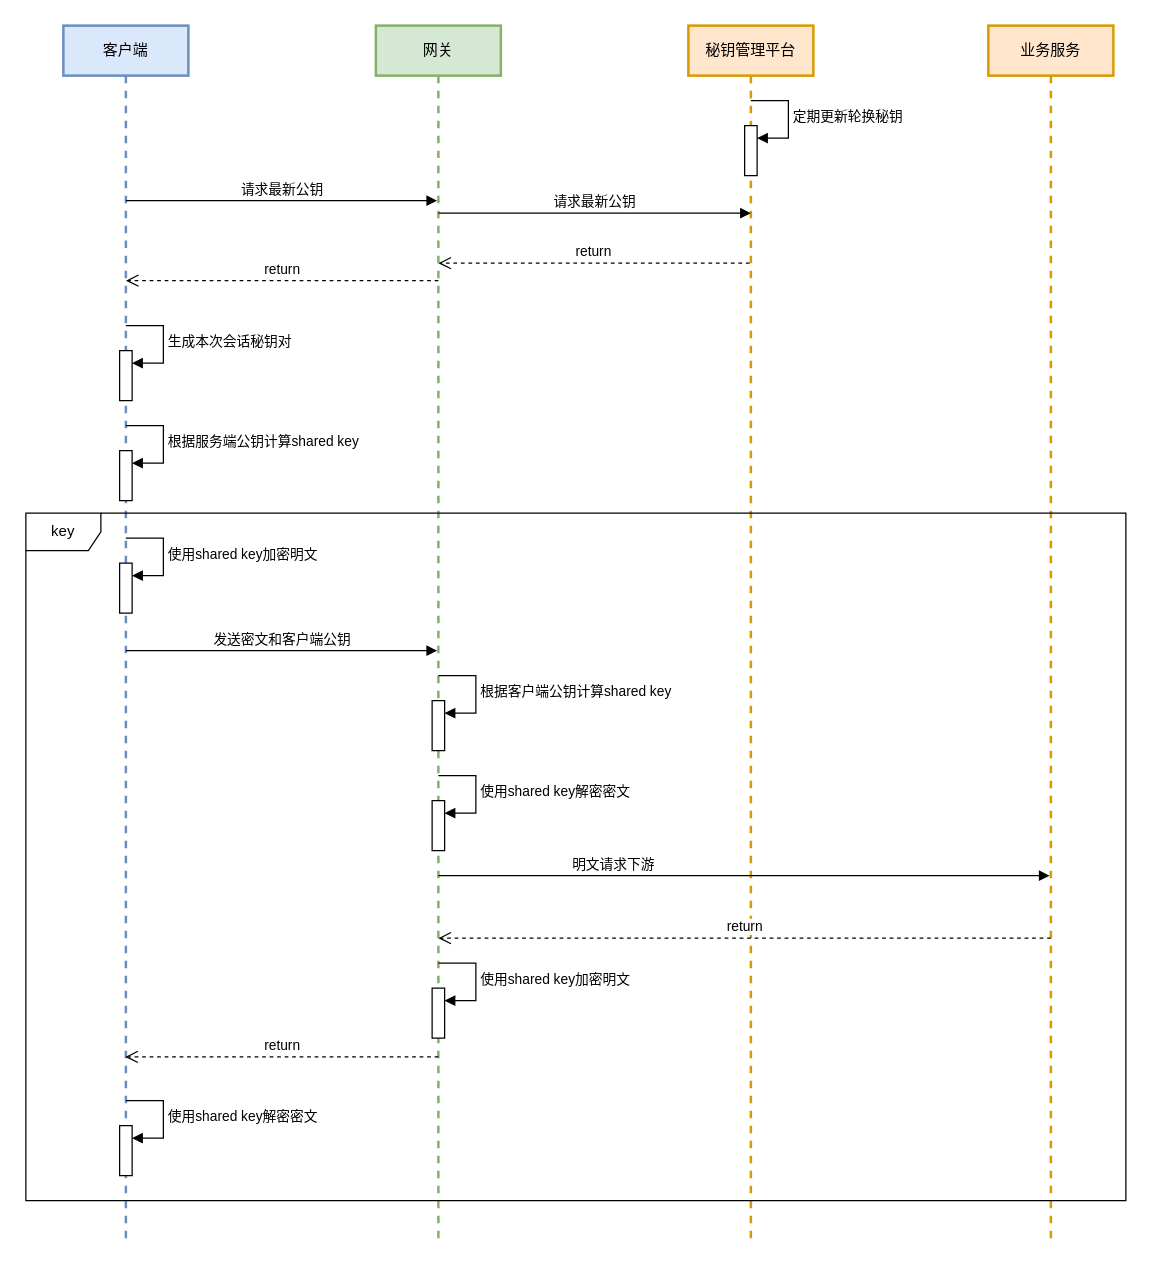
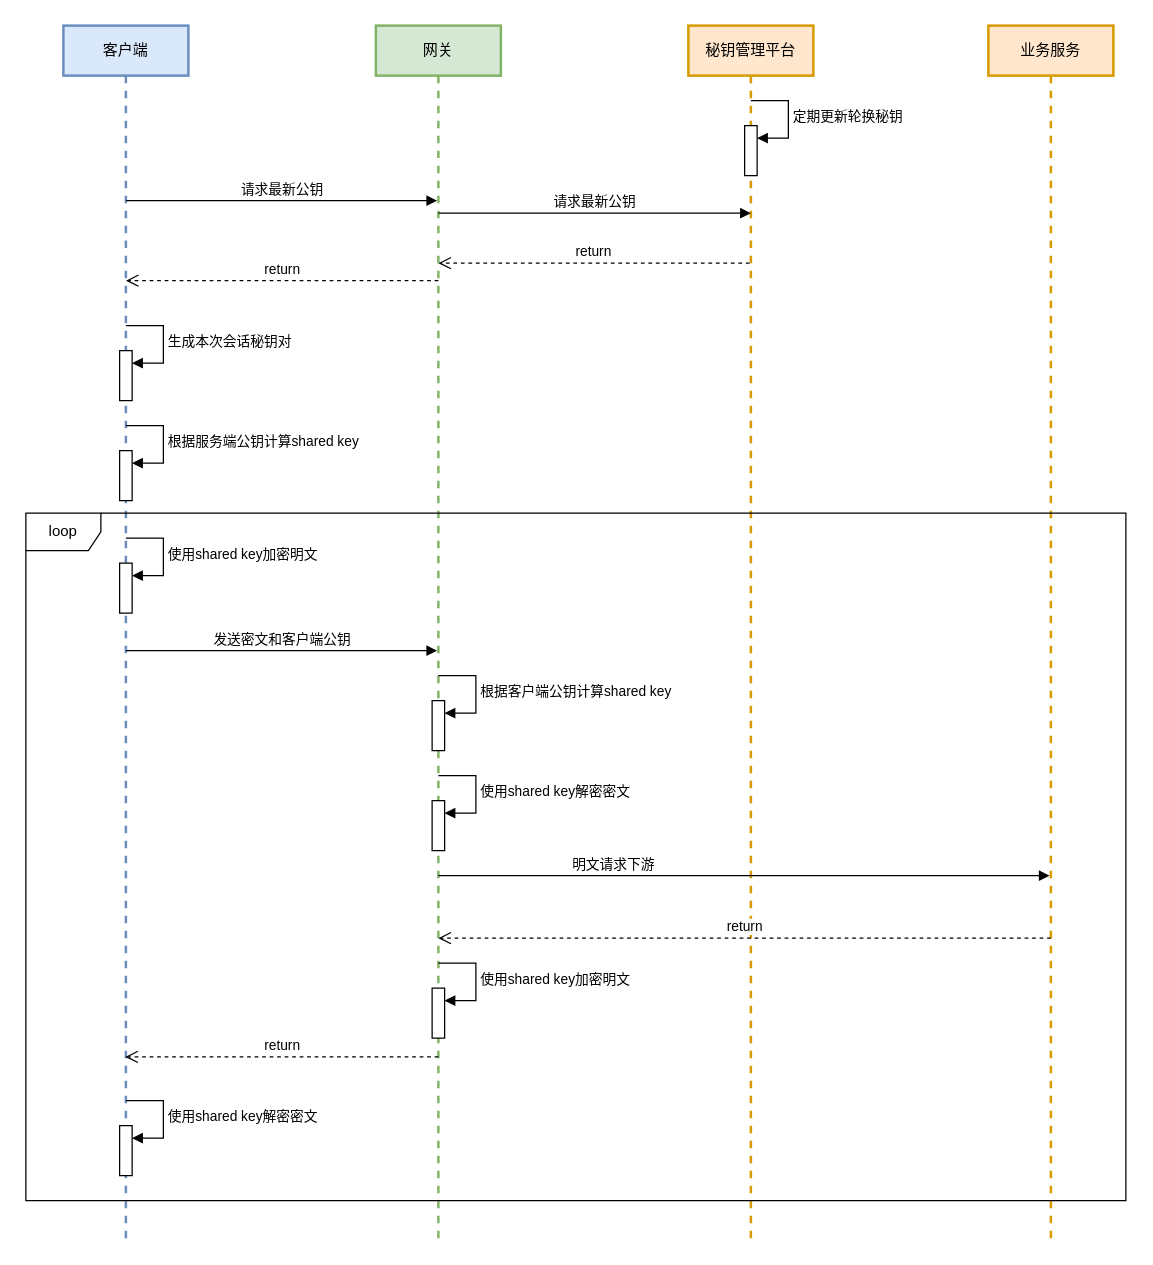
  <mxCell id="0" />
  <mxCell id="1" parent="0" />
  <mxCell id="2" value="客户端" style="shape=umlLifeline;perimeter=lifelinePerimeter;whiteSpace=wrap;html=1;container=1;dropTarget=0;collapsible=0;recursiveResize=0;outlineConnect=0;portConstraint=eastwest;newEdgeStyle={&quot;curved&quot;:0,&quot;rounded&quot;:0};fillColor=#dae8fc;strokeColor=#6c8ebf;strokeWidth=2;" vertex="1" parent="1"><mxGeometry x="50" y="20" width="100" height="970" as="geometry" /></mxCell>
  <mxCell id="3" value="" style="html=1;points=[[0,0,0,0,5],[0,1,0,0,-5],[1,0,0,0,5],[1,1,0,0,-5]];perimeter=orthogonalPerimeter;outlineConnect=0;targetShapes=umlLifeline;portConstraint=eastwest;newEdgeStyle={&quot;curved&quot;:0,&quot;rounded&quot;:0};" vertex="1" parent="2"><mxGeometry x="45" y="260" width="10" height="40" as="geometry" /></mxCell>
  <mxCell id="4" value="生成本次会话秘钥对" style="html=1;align=left;spacingLeft=2;endArrow=block;rounded=0;edgeStyle=orthogonalEdgeStyle;curved=0;rounded=0;" edge="1" target="3" parent="2"><mxGeometry relative="1" as="geometry"><mxPoint x="50" y="240" as="sourcePoint" /><Array as="points"><mxPoint x="80" y="270" /></Array></mxGeometry></mxCell>
  <mxCell id="5" value="" style="html=1;points=[[0,0,0,0,5],[0,1,0,0,-5],[1,0,0,0,5],[1,1,0,0,-5]];perimeter=orthogonalPerimeter;outlineConnect=0;targetShapes=umlLifeline;portConstraint=eastwest;newEdgeStyle={&quot;curved&quot;:0,&quot;rounded&quot;:0};" vertex="1" parent="2"><mxGeometry x="45" y="340" width="10" height="40" as="geometry" /></mxCell>
  <mxCell id="6" value="根据服务端公钥计算shared key" style="html=1;align=left;spacingLeft=2;endArrow=block;rounded=0;edgeStyle=orthogonalEdgeStyle;curved=0;rounded=0;" edge="1" target="5" parent="2"><mxGeometry relative="1" as="geometry"><mxPoint x="50" y="320" as="sourcePoint" /><Array as="points"><mxPoint x="80" y="350" /></Array></mxGeometry></mxCell>
  <mxCell id="7" value="" style="html=1;points=[[0,0,0,0,5],[0,1,0,0,-5],[1,0,0,0,5],[1,1,0,0,-5]];perimeter=orthogonalPerimeter;outlineConnect=0;targetShapes=umlLifeline;portConstraint=eastwest;newEdgeStyle={&quot;curved&quot;:0,&quot;rounded&quot;:0};" vertex="1" parent="2"><mxGeometry x="45" y="430" width="10" height="40" as="geometry" /></mxCell>
  <mxCell id="8" value="使用shared key加密明文" style="html=1;align=left;spacingLeft=2;endArrow=block;rounded=0;edgeStyle=orthogonalEdgeStyle;curved=0;rounded=0;" edge="1" target="7" parent="2"><mxGeometry relative="1" as="geometry"><mxPoint x="50" y="410" as="sourcePoint" /><Array as="points"><mxPoint x="80" y="440" /></Array></mxGeometry></mxCell>
  <mxCell id="9" value="" style="html=1;points=[[0,0,0,0,5],[0,1,0,0,-5],[1,0,0,0,5],[1,1,0,0,-5]];perimeter=orthogonalPerimeter;outlineConnect=0;targetShapes=umlLifeline;portConstraint=eastwest;newEdgeStyle={&quot;curved&quot;:0,&quot;rounded&quot;:0};" vertex="1" parent="2"><mxGeometry x="45" y="880" width="10" height="40" as="geometry" /></mxCell>
  <mxCell id="10" value="使用shared key解密密文" style="html=1;align=left;spacingLeft=2;endArrow=block;rounded=0;edgeStyle=orthogonalEdgeStyle;curved=0;rounded=0;" edge="1" parent="2" target="9"><mxGeometry relative="1" as="geometry"><mxPoint x="50" y="860" as="sourcePoint" /><Array as="points"><mxPoint x="80" y="890" /></Array></mxGeometry></mxCell>
  <mxCell id="11" value="网关" style="shape=umlLifeline;perimeter=lifelinePerimeter;whiteSpace=wrap;html=1;container=1;dropTarget=0;collapsible=0;recursiveResize=0;outlineConnect=0;portConstraint=eastwest;newEdgeStyle={&quot;curved&quot;:0,&quot;rounded&quot;:0};fillColor=#d5e8d4;strokeColor=#82b366;strokeWidth=2;" vertex="1" parent="1"><mxGeometry x="300" y="20" width="100" height="970" as="geometry" /></mxCell>
  <mxCell id="12" value="" style="html=1;points=[[0,0,0,0,5],[0,1,0,0,-5],[1,0,0,0,5],[1,1,0,0,-5]];perimeter=orthogonalPerimeter;outlineConnect=0;targetShapes=umlLifeline;portConstraint=eastwest;newEdgeStyle={&quot;curved&quot;:0,&quot;rounded&quot;:0};" vertex="1" parent="11"><mxGeometry x="45" y="540" width="10" height="40" as="geometry" /></mxCell>
  <mxCell id="13" value="根据客户端公钥计算shared key" style="html=1;align=left;spacingLeft=2;endArrow=block;rounded=0;edgeStyle=orthogonalEdgeStyle;curved=0;rounded=0;" edge="1" target="12" parent="11"><mxGeometry relative="1" as="geometry"><mxPoint x="50" y="520" as="sourcePoint" /><Array as="points"><mxPoint x="80" y="550" /></Array></mxGeometry></mxCell>
  <mxCell id="14" value="" style="html=1;points=[[0,0,0,0,5],[0,1,0,0,-5],[1,0,0,0,5],[1,1,0,0,-5]];perimeter=orthogonalPerimeter;outlineConnect=0;targetShapes=umlLifeline;portConstraint=eastwest;newEdgeStyle={&quot;curved&quot;:0,&quot;rounded&quot;:0};" vertex="1" parent="11"><mxGeometry x="45" y="620" width="10" height="40" as="geometry" /></mxCell>
  <mxCell id="15" value="使用shared key解密密文" style="html=1;align=left;spacingLeft=2;endArrow=block;rounded=0;edgeStyle=orthogonalEdgeStyle;curved=0;rounded=0;" edge="1" target="14" parent="11"><mxGeometry relative="1" as="geometry"><mxPoint x="50" y="600" as="sourcePoint" /><Array as="points"><mxPoint x="80" y="630" /></Array></mxGeometry></mxCell>
  <mxCell id="16" value="" style="html=1;points=[[0,0,0,0,5],[0,1,0,0,-5],[1,0,0,0,5],[1,1,0,0,-5]];perimeter=orthogonalPerimeter;outlineConnect=0;targetShapes=umlLifeline;portConstraint=eastwest;newEdgeStyle={&quot;curved&quot;:0,&quot;rounded&quot;:0};" vertex="1" parent="11"><mxGeometry x="45" y="770" width="10" height="40" as="geometry" /></mxCell>
  <mxCell id="17" value="使用shared key加密明文" style="html=1;align=left;spacingLeft=2;endArrow=block;rounded=0;edgeStyle=orthogonalEdgeStyle;curved=0;rounded=0;" edge="1" parent="11" target="16"><mxGeometry relative="1" as="geometry"><mxPoint x="50" y="750" as="sourcePoint" /><Array as="points"><mxPoint x="80" y="780" /></Array></mxGeometry></mxCell>
  <mxCell id="18" value="秘钥管理平台" style="shape=umlLifeline;perimeter=lifelinePerimeter;whiteSpace=wrap;html=1;container=1;dropTarget=0;collapsible=0;recursiveResize=0;outlineConnect=0;portConstraint=eastwest;newEdgeStyle={&quot;curved&quot;:0,&quot;rounded&quot;:0};fillColor=#ffe6cc;strokeColor=#d79b00;strokeWidth=2;" vertex="1" parent="1"><mxGeometry x="550" y="20" width="100" height="970" as="geometry" /></mxCell>
  <mxCell id="19" value="" style="html=1;points=[[0,0,0,0,5],[0,1,0,0,-5],[1,0,0,0,5],[1,1,0,0,-5]];perimeter=orthogonalPerimeter;outlineConnect=0;targetShapes=umlLifeline;portConstraint=eastwest;newEdgeStyle={&quot;curved&quot;:0,&quot;rounded&quot;:0};" vertex="1" parent="18"><mxGeometry x="45" y="80" width="10" height="40" as="geometry" /></mxCell>
  <mxCell id="20" value="定期更新轮换秘钥" style="html=1;align=left;spacingLeft=2;endArrow=block;rounded=0;edgeStyle=orthogonalEdgeStyle;curved=0;rounded=0;" edge="1" target="19" parent="18"><mxGeometry relative="1" as="geometry"><mxPoint x="50" y="60" as="sourcePoint" /><Array as="points"><mxPoint x="80" y="90" /></Array></mxGeometry></mxCell>
  <mxCell id="21" value="请求最新公钥" style="html=1;verticalAlign=bottom;endArrow=block;curved=0;rounded=0;" edge="1" parent="1" target="11"><mxGeometry width="80" relative="1" as="geometry"><mxPoint x="100" y="160" as="sourcePoint" /><mxPoint x="180" y="160" as="targetPoint" /></mxGeometry></mxCell>
  <mxCell id="22" value="请求最新公钥" style="html=1;verticalAlign=bottom;endArrow=block;curved=0;rounded=0;" edge="1" parent="1"><mxGeometry width="80" relative="1" as="geometry"><mxPoint x="350" y="170" as="sourcePoint" /><mxPoint x="600" y="170" as="targetPoint" /></mxGeometry></mxCell>
  <mxCell id="23" value="return" style="html=1;verticalAlign=bottom;endArrow=open;dashed=1;endSize=8;curved=0;rounded=0;" edge="1" parent="1" source="18"><mxGeometry relative="1" as="geometry"><mxPoint x="430" y="210" as="sourcePoint" /><mxPoint x="350" y="210" as="targetPoint" /></mxGeometry></mxCell>
  <mxCell id="24" value="return" style="html=1;verticalAlign=bottom;endArrow=open;dashed=1;endSize=8;curved=0;rounded=0;" edge="1" parent="1"><mxGeometry relative="1" as="geometry"><mxPoint x="350" y="224" as="sourcePoint" /><mxPoint x="100" y="224" as="targetPoint" /></mxGeometry></mxCell>
  <mxCell id="25" value="发送密文和客户端公钥" style="html=1;verticalAlign=bottom;endArrow=block;curved=0;rounded=0;" edge="1" parent="1" target="11"><mxGeometry width="80" relative="1" as="geometry"><mxPoint x="100" y="520" as="sourcePoint" /><mxPoint x="180" y="520" as="targetPoint" /></mxGeometry></mxCell>
  <mxCell id="26" value="业务服务" style="shape=umlLifeline;perimeter=lifelinePerimeter;whiteSpace=wrap;html=1;container=1;dropTarget=0;collapsible=0;recursiveResize=0;outlineConnect=0;portConstraint=eastwest;newEdgeStyle={&quot;curved&quot;:0,&quot;rounded&quot;:0};fillColor=#ffe6cc;strokeColor=#d79b00;strokeWidth=2;" vertex="1" parent="1"><mxGeometry x="790" y="20" width="100" height="970" as="geometry" /></mxCell>
  <mxCell id="27" value="明文请求下游" style="html=1;verticalAlign=bottom;endArrow=block;curved=0;rounded=0;" edge="1" parent="1" target="26"><mxGeometry x="-0.428" width="80" relative="1" as="geometry"><mxPoint x="350" y="700" as="sourcePoint" /><mxPoint x="430" y="700" as="targetPoint" /><mxPoint as="offset" /></mxGeometry></mxCell>
  <mxCell id="28" value="return" style="html=1;verticalAlign=bottom;endArrow=open;dashed=1;endSize=8;curved=0;rounded=0;" edge="1" parent="1" target="11"><mxGeometry relative="1" as="geometry"><mxPoint x="840" y="750" as="sourcePoint" /><mxPoint x="760" y="750" as="targetPoint" /></mxGeometry></mxCell>
  <mxCell id="29" value="return" style="html=1;verticalAlign=bottom;endArrow=open;dashed=1;endSize=8;curved=0;rounded=0;" edge="1" parent="1"><mxGeometry relative="1" as="geometry"><mxPoint x="350" y="845" as="sourcePoint" /><mxPoint x="99.5" y="845" as="targetPoint" /></mxGeometry></mxCell>
- <mxCell id="30" value="key" style="shape=umlFrame;whiteSpace=wrap;html=1;pointerEvents=0;" vertex="1" parent="1"><mxGeometry x="20" y="410" width="880" height="550" as="geometry" /></mxCell>
+ <mxCell id="30" value="loop" style="shape=umlFrame;whiteSpace=wrap;html=1;pointerEvents=0;" vertex="1" parent="1"><mxGeometry x="20" y="410" width="880" height="550" as="geometry" /></mxCell>
